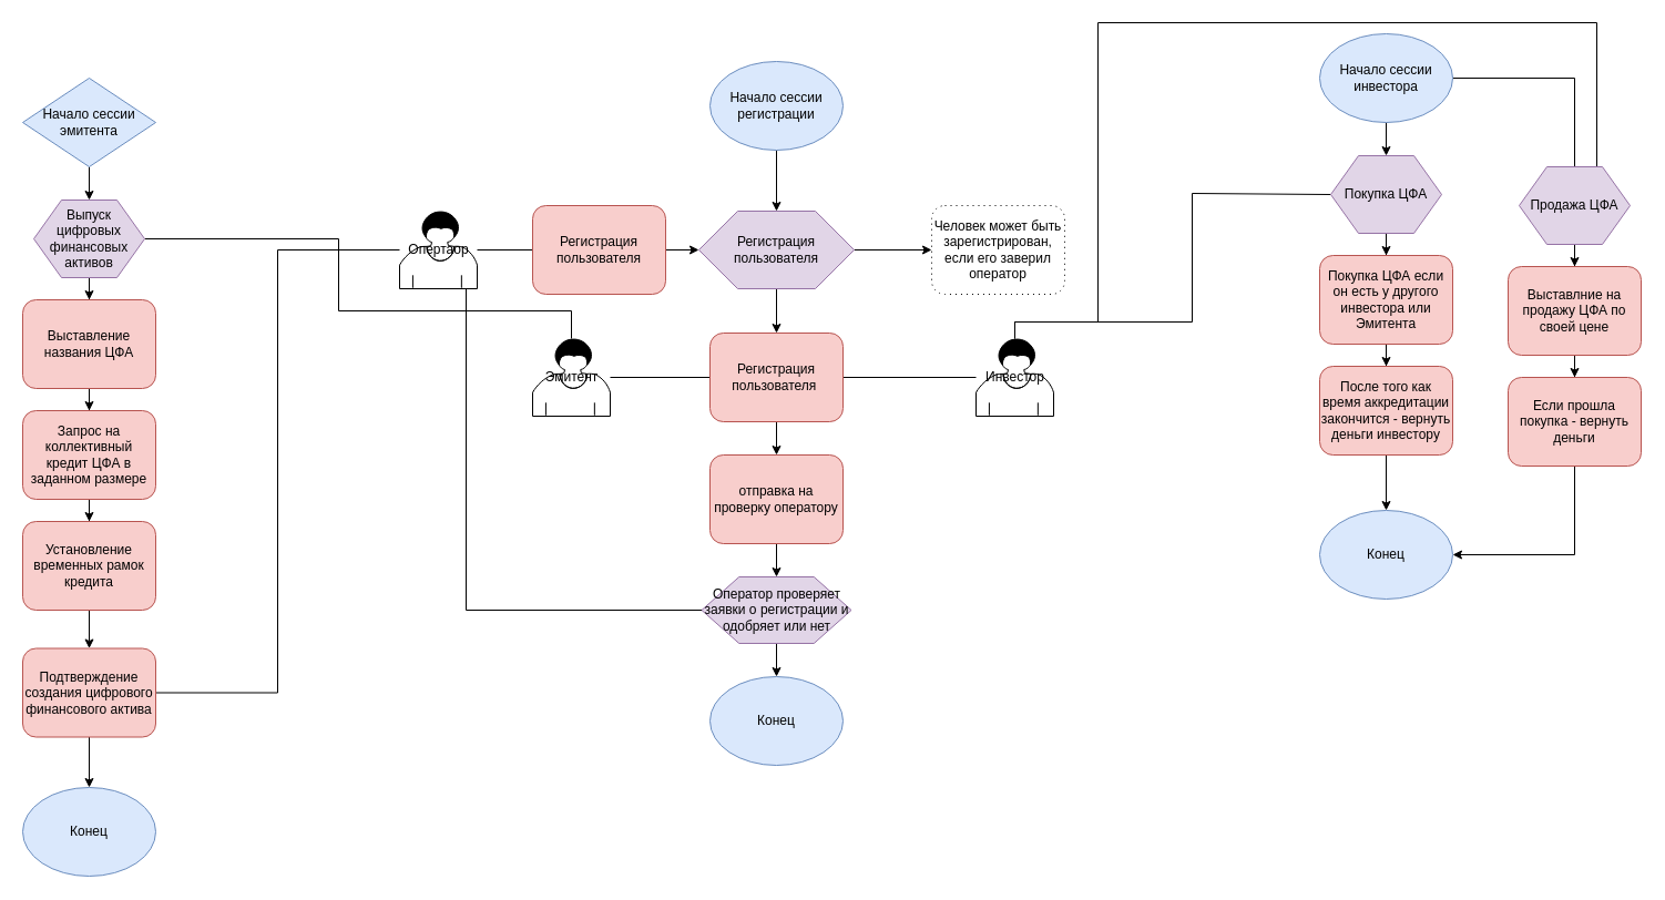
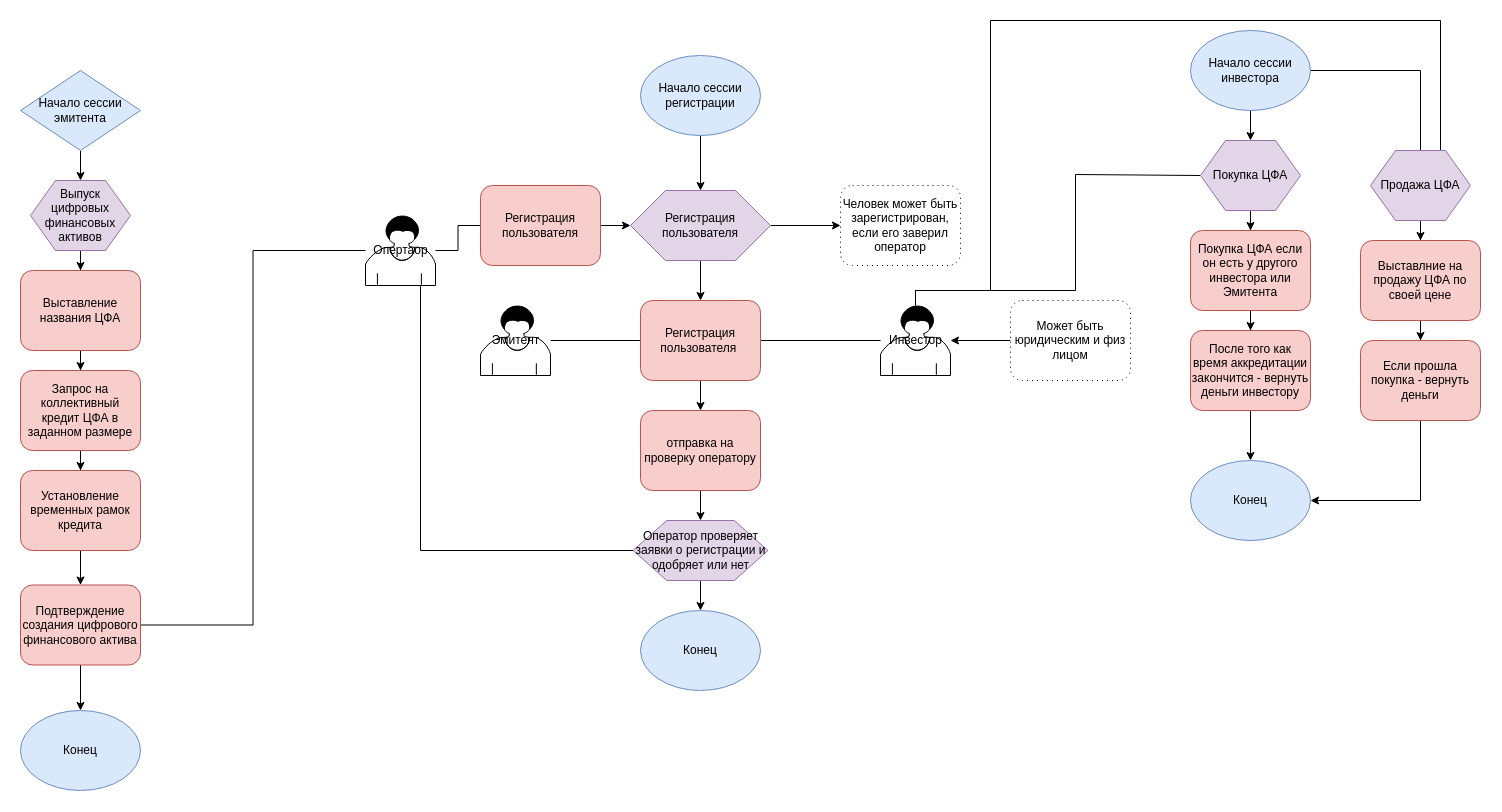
  <mxCell id="0" />
  <mxCell id="1" parent="0" />
  <mxCell id="2" style="edgeStyle=orthogonalEdgeStyle;rounded=0;orthogonalLoop=1;jettySize=auto;html=1;" parent="1" source="3" target="7" edge="1"><mxGeometry relative="1" as="geometry" /></mxCell>
  <mxCell id="3" value="Начало сессии регистрации" style="ellipse;whiteSpace=wrap;html=1;fillColor=#dae8fc;strokeColor=#6c8ebf;" parent="1" vertex="1"><mxGeometry x="640" y="55" width="120" height="80" as="geometry" /></mxCell>
  <mxCell id="4" value="Конец" style="ellipse;whiteSpace=wrap;html=1;fillColor=#dae8fc;strokeColor=#6c8ebf;" parent="1" vertex="1"><mxGeometry x="640" y="610" width="120" height="80" as="geometry" /></mxCell>
  <mxCell id="5" style="edgeStyle=orthogonalEdgeStyle;rounded=0;orthogonalLoop=1;jettySize=auto;html=1;entryX=0;entryY=0.5;entryDx=0;entryDy=0;" parent="1" source="7" target="8" edge="1"><mxGeometry relative="1" as="geometry" /></mxCell>
  <mxCell id="6" style="edgeStyle=orthogonalEdgeStyle;rounded=0;orthogonalLoop=1;jettySize=auto;html=1;entryX=0.5;entryY=0;entryDx=0;entryDy=0;" parent="1" source="7" target="25" edge="1"><mxGeometry relative="1" as="geometry" /></mxCell>
  <mxCell id="7" value="Регистрация пользователя" style="shape=hexagon;html=1;whiteSpace=wrap;perimeter=hexagonPerimeter;rounded=0;fillColor=#e1d5e7;strokeColor=#9673a6;" parent="1" vertex="1"><mxGeometry x="630" y="190" width="140" height="70" as="geometry" /></mxCell>
  <mxCell id="8" value="Человек может быть зарегистрирован, если его заверил оператор" style="shape=ext;rounded=1;html=1;whiteSpace=wrap;dashed=1;dashPattern=1 4;" parent="1" vertex="1"><mxGeometry x="840" y="185" width="120" height="80" as="geometry" /></mxCell>
  <mxCell id="9" style="edgeStyle=orthogonalEdgeStyle;rounded=0;orthogonalLoop=1;jettySize=auto;html=1;entryX=0.5;entryY=0;entryDx=0;entryDy=0;" parent="1" source="10" target="29" edge="1"><mxGeometry relative="1" as="geometry" /></mxCell>
  <mxCell id="10" value="отправка на проверку оператору" style="shape=ext;rounded=1;html=1;whiteSpace=wrap;fillColor=#f8cecc;strokeColor=#b85450;" parent="1" vertex="1"><mxGeometry x="640" y="410" width="120" height="80" as="geometry" /></mxCell>
  <mxCell id="11" style="edgeStyle=orthogonalEdgeStyle;rounded=0;orthogonalLoop=1;jettySize=auto;html=1;entryX=0;entryY=0.5;entryDx=0;entryDy=0;endArrow=none;endFill=0;" parent="1" source="13" target="25" edge="1"><mxGeometry relative="1" as="geometry" /></mxCell>
- <mxCell id="12" style="edgeStyle=orthogonalEdgeStyle;rounded=0;orthogonalLoop=1;jettySize=auto;html=1;entryX=1;entryY=0.5;entryDx=0;entryDy=0;endArrow=none;endFill=0;" parent="1" source="13" target="34" edge="1"><mxGeometry relative="1" as="geometry"><Array as="points"><mxPoint x="515" y="280" /><mxPoint x="305" y="280" /><mxPoint x="305" y="215" /></Array></mxGeometry></mxCell>
  <mxCell id="13" value="Эмитент" style="shape=mxgraph.bpmn.user_task;html=1;outlineConnect=0;" parent="1" vertex="1"><mxGeometry x="480" y="305" width="70" height="70" as="geometry" /></mxCell>
  <mxCell id="14" style="edgeStyle=orthogonalEdgeStyle;rounded=0;orthogonalLoop=1;jettySize=auto;html=1;entryX=1;entryY=0.5;entryDx=0;entryDy=0;endArrow=none;endFill=0;" parent="1" source="17" target="25" edge="1"><mxGeometry relative="1" as="geometry" /></mxCell>
  <mxCell id="15" style="edgeStyle=orthogonalEdgeStyle;rounded=0;orthogonalLoop=1;jettySize=auto;html=1;entryX=0;entryY=0.5;entryDx=0;entryDy=0;endArrow=none;endFill=0;" edge="1" parent="1" source="17" target="48"><mxGeometry relative="1" as="geometry"><Array as="points"><mxPoint x="915" y="290" /><mxPoint x="1075" y="290" /><mxPoint x="1075" y="174" /></Array></mxGeometry></mxCell>
  <mxCell id="16" style="edgeStyle=orthogonalEdgeStyle;rounded=0;orthogonalLoop=1;jettySize=auto;html=1;entryX=0.375;entryY=0;entryDx=0;entryDy=0;endArrow=none;endFill=0;" edge="1" parent="1" source="17" target="54"><mxGeometry relative="1" as="geometry"><Array as="points"><mxPoint x="915" y="290" /><mxPoint x="990" y="290" /><mxPoint x="990" y="20" /><mxPoint x="1440" y="20" /><mxPoint x="1440" y="150" /></Array></mxGeometry></mxCell>
  <mxCell id="17" value="Инвестор" style="shape=mxgraph.bpmn.user_task;html=1;outlineConnect=0;" parent="1" vertex="1"><mxGeometry x="880" y="305" width="70" height="70" as="geometry" /></mxCell>
  <mxCell id="18" style="edgeStyle=orthogonalEdgeStyle;rounded=0;orthogonalLoop=1;jettySize=auto;html=1;entryX=0;entryY=0.5;entryDx=0;entryDy=0;endArrow=none;endFill=0;" parent="1" source="21" target="23" edge="1"><mxGeometry relative="1" as="geometry" /></mxCell>
  <mxCell id="19" style="edgeStyle=orthogonalEdgeStyle;rounded=0;orthogonalLoop=1;jettySize=auto;html=1;entryX=0;entryY=0.5;entryDx=0;entryDy=0;endArrow=none;endFill=0;" parent="1" source="21" target="29" edge="1"><mxGeometry relative="1" as="geometry"><Array as="points"><mxPoint x="420" y="550" /></Array></mxGeometry></mxCell>
  <mxCell id="20" style="edgeStyle=orthogonalEdgeStyle;rounded=0;orthogonalLoop=1;jettySize=auto;html=1;entryX=1;entryY=0.5;entryDx=0;entryDy=0;endArrow=none;endFill=0;" parent="1" source="21" target="36" edge="1"><mxGeometry relative="1" as="geometry" /></mxCell>
- <mxCell id="21" value="Опертаор" style="shape=mxgraph.bpmn.user_task;html=1;outlineConnect=0;" parent="1" vertex="1"><mxGeometry x="360" y="190" width="70" height="70" as="geometry" /></mxCell>
+ <mxCell id="21" value="Опертаор" style="shape=mxgraph.bpmn.user_task;html=1;outlineConnect=0;" parent="1" vertex="1"><mxGeometry x="365" y="215" width="70" height="70" as="geometry" /></mxCell>
  <mxCell id="22" style="edgeStyle=orthogonalEdgeStyle;rounded=0;orthogonalLoop=1;jettySize=auto;html=1;entryX=0;entryY=0.5;entryDx=0;entryDy=0;" parent="1" source="23" target="7" edge="1"><mxGeometry relative="1" as="geometry" /></mxCell>
  <mxCell id="23" value="Регистрация пользователя" style="shape=ext;rounded=1;html=1;whiteSpace=wrap;fillColor=#f8cecc;strokeColor=#b85450;" parent="1" vertex="1"><mxGeometry x="480" y="185" width="120" height="80" as="geometry" /></mxCell>
  <mxCell id="24" style="edgeStyle=orthogonalEdgeStyle;rounded=0;orthogonalLoop=1;jettySize=auto;html=1;entryX=0.5;entryY=0;entryDx=0;entryDy=0;" parent="1" source="25" target="10" edge="1"><mxGeometry relative="1" as="geometry" /></mxCell>
  <mxCell id="25" value="Регистрация пользователя&amp;nbsp;" style="shape=ext;rounded=1;html=1;whiteSpace=wrap;fillColor=#f8cecc;strokeColor=#b85450;" parent="1" vertex="1"><mxGeometry x="640" y="300" width="120" height="80" as="geometry" /></mxCell>
+ <mxCell id="26" style="edgeStyle=orthogonalEdgeStyle;rounded=0;orthogonalLoop=1;jettySize=auto;html=1;" parent="1" source="27" target="17" edge="1"><mxGeometry relative="1" as="geometry" /></mxCell>
+ <mxCell id="27" value="Может быть юридическим и физ лицом" style="shape=ext;rounded=1;html=1;whiteSpace=wrap;dashed=1;dashPattern=1 4;" parent="1" vertex="1"><mxGeometry x="1010" y="300" width="120" height="80" as="geometry" /></mxCell>
  <mxCell id="28" style="edgeStyle=orthogonalEdgeStyle;rounded=0;orthogonalLoop=1;jettySize=auto;html=1;entryX=0.5;entryY=0;entryDx=0;entryDy=0;endArrow=classic;endFill=1;" parent="1" source="29" target="4" edge="1"><mxGeometry relative="1" as="geometry" /></mxCell>
  <mxCell id="29" value="Оператор проверяет заявки о регистрации и одобряет или нет" style="shape=hexagon;html=1;whiteSpace=wrap;perimeter=hexagonPerimeter;rounded=0;fillColor=#e1d5e7;strokeColor=#9673a6;" parent="1" vertex="1"><mxGeometry x="632.5" y="520" width="135" height="60" as="geometry" /></mxCell>
  <mxCell id="30" style="edgeStyle=orthogonalEdgeStyle;rounded=0;orthogonalLoop=1;jettySize=auto;html=1;entryX=0.5;entryY=0;entryDx=0;entryDy=0;endArrow=classic;endFill=1;" parent="1" source="31" target="34" edge="1"><mxGeometry relative="1" as="geometry" /></mxCell>
  <mxCell id="31" value="Начало сессии эмитента" style="rhombus;whiteSpace=wrap;html=1;fillColor=#dae8fc;strokeColor=#6c8ebf;" parent="1" vertex="1"><mxGeometry x="20" y="70" width="120" height="80" as="geometry" /></mxCell>
  <mxCell id="32" value="Конец" style="ellipse;whiteSpace=wrap;html=1;fillColor=#dae8fc;strokeColor=#6c8ebf;" parent="1" vertex="1"><mxGeometry x="20" y="710" width="120" height="80" as="geometry" /></mxCell>
  <mxCell id="33" style="edgeStyle=orthogonalEdgeStyle;rounded=0;orthogonalLoop=1;jettySize=auto;html=1;endArrow=classic;endFill=1;" parent="1" source="34" target="38" edge="1"><mxGeometry relative="1" as="geometry" /></mxCell>
  <mxCell id="34" value="Выпуск цифровых финансовых активов" style="shape=hexagon;html=1;whiteSpace=wrap;perimeter=hexagonPerimeter;rounded=0;fillColor=#e1d5e7;strokeColor=#9673a6;" parent="1" vertex="1"><mxGeometry x="30" y="180" width="100" height="70" as="geometry" /></mxCell>
  <mxCell id="35" style="edgeStyle=orthogonalEdgeStyle;rounded=0;orthogonalLoop=1;jettySize=auto;html=1;endArrow=classic;endFill=1;" parent="1" source="36" target="32" edge="1"><mxGeometry relative="1" as="geometry" /></mxCell>
  <mxCell id="36" value="Подтверждение создания цифрового финансового актива" style="shape=ext;rounded=1;html=1;whiteSpace=wrap;fontFamily=Helvetica;fontSize=12;align=center;strokeColor=#b85450;fillColor=#f8cecc;" parent="1" vertex="1"><mxGeometry x="20" y="584.5" width="120" height="80" as="geometry" /></mxCell>
  <mxCell id="37" style="edgeStyle=orthogonalEdgeStyle;rounded=0;orthogonalLoop=1;jettySize=auto;html=1;endArrow=classic;endFill=1;" parent="1" source="38" target="40" edge="1"><mxGeometry relative="1" as="geometry" /></mxCell>
  <mxCell id="38" value="Выставление названия ЦФА" style="shape=ext;rounded=1;html=1;whiteSpace=wrap;fillColor=#f8cecc;strokeColor=#b85450;" parent="1" vertex="1"><mxGeometry x="20" y="270" width="120" height="80" as="geometry" /></mxCell>
  <mxCell id="39" style="edgeStyle=orthogonalEdgeStyle;rounded=0;orthogonalLoop=1;jettySize=auto;html=1;entryX=0.5;entryY=0;entryDx=0;entryDy=0;endArrow=classic;endFill=1;" parent="1" source="40" target="42" edge="1"><mxGeometry relative="1" as="geometry" /></mxCell>
  <mxCell id="40" value="Запрос на коллективный кредит ЦФА в заданном размере" style="shape=ext;rounded=1;html=1;whiteSpace=wrap;fillColor=#f8cecc;strokeColor=#b85450;" parent="1" vertex="1"><mxGeometry x="20" y="370" width="120" height="80" as="geometry" /></mxCell>
  <mxCell id="41" style="edgeStyle=orthogonalEdgeStyle;rounded=0;orthogonalLoop=1;jettySize=auto;html=1;endArrow=classic;endFill=1;" parent="1" source="42" target="36" edge="1"><mxGeometry relative="1" as="geometry" /></mxCell>
  <mxCell id="42" value="Установление временных рамок кредита" style="shape=ext;rounded=1;html=1;whiteSpace=wrap;fillColor=#f8cecc;strokeColor=#b85450;" parent="1" vertex="1"><mxGeometry x="20" y="470" width="120" height="80" as="geometry" /></mxCell>
  <mxCell id="43" style="edgeStyle=orthogonalEdgeStyle;rounded=0;orthogonalLoop=1;jettySize=auto;html=1;entryX=0.5;entryY=0;entryDx=0;entryDy=0;endArrow=classic;endFill=1;" edge="1" parent="1" source="45" target="48"><mxGeometry relative="1" as="geometry" /></mxCell>
  <mxCell id="44" style="edgeStyle=orthogonalEdgeStyle;rounded=0;orthogonalLoop=1;jettySize=auto;html=1;entryX=0.5;entryY=0;entryDx=0;entryDy=0;endArrow=none;endFill=1;" edge="1" parent="1" source="45" target="54"><mxGeometry relative="1" as="geometry" /></mxCell>
  <mxCell id="45" value="Начало сессии инвестора" style="ellipse;whiteSpace=wrap;html=1;fillColor=#dae8fc;strokeColor=#6c8ebf;" vertex="1" parent="1"><mxGeometry x="1190" y="30" width="120" height="80" as="geometry" /></mxCell>
  <mxCell id="46" value="Конец" style="ellipse;whiteSpace=wrap;html=1;fillColor=#dae8fc;strokeColor=#6c8ebf;" vertex="1" parent="1"><mxGeometry x="1190" y="460" width="120" height="80" as="geometry" /></mxCell>
  <mxCell id="47" style="edgeStyle=orthogonalEdgeStyle;rounded=0;orthogonalLoop=1;jettySize=auto;html=1;endArrow=classic;endFill=1;" edge="1" parent="1" source="48" target="50"><mxGeometry relative="1" as="geometry" /></mxCell>
  <mxCell id="48" value="Покупка ЦФА" style="shape=hexagon;html=1;whiteSpace=wrap;perimeter=hexagonPerimeter;rounded=0;fillColor=#e1d5e7;strokeColor=#9673a6;" vertex="1" parent="1"><mxGeometry x="1200" y="140" width="100" height="70" as="geometry" /></mxCell>
  <mxCell id="49" style="edgeStyle=orthogonalEdgeStyle;rounded=0;orthogonalLoop=1;jettySize=auto;html=1;endArrow=classic;endFill=1;" edge="1" parent="1" source="50" target="52"><mxGeometry relative="1" as="geometry" /></mxCell>
  <mxCell id="50" value="Покупка ЦФА если он есть у другого инвестора или Эмитента" style="shape=ext;rounded=1;html=1;whiteSpace=wrap;fillColor=#f8cecc;strokeColor=#b85450;" vertex="1" parent="1"><mxGeometry x="1190" y="230" width="120" height="80" as="geometry" /></mxCell>
  <mxCell id="51" style="edgeStyle=orthogonalEdgeStyle;rounded=0;orthogonalLoop=1;jettySize=auto;html=1;entryX=0.5;entryY=0;entryDx=0;entryDy=0;endArrow=classic;endFill=1;" edge="1" parent="1" source="52" target="46"><mxGeometry relative="1" as="geometry" /></mxCell>
  <mxCell id="52" value="После того как время аккредитации закончится - вернуть деньги инвестору" style="shape=ext;rounded=1;html=1;whiteSpace=wrap;fillColor=#f8cecc;strokeColor=#b85450;" vertex="1" parent="1"><mxGeometry x="1190" y="330" width="120" height="80" as="geometry" /></mxCell>
  <mxCell id="53" style="edgeStyle=orthogonalEdgeStyle;rounded=0;orthogonalLoop=1;jettySize=auto;html=1;entryX=0.5;entryY=0;entryDx=0;entryDy=0;endArrow=classic;endFill=1;" edge="1" parent="1" source="54" target="56"><mxGeometry relative="1" as="geometry" /></mxCell>
  <mxCell id="54" value="Продажа ЦФА" style="shape=hexagon;html=1;whiteSpace=wrap;perimeter=hexagonPerimeter;rounded=0;fillColor=#e1d5e7;strokeColor=#9673a6;" vertex="1" parent="1"><mxGeometry x="1370" y="150" width="100" height="70" as="geometry" /></mxCell>
  <mxCell id="55" style="edgeStyle=orthogonalEdgeStyle;rounded=0;orthogonalLoop=1;jettySize=auto;html=1;entryX=0.5;entryY=0;entryDx=0;entryDy=0;endArrow=classic;endFill=1;" edge="1" parent="1" source="56" target="58"><mxGeometry relative="1" as="geometry" /></mxCell>
  <mxCell id="56" value="Выставлние на продажу ЦФА по своей цене" style="shape=ext;rounded=1;html=1;whiteSpace=wrap;fillColor=#f8cecc;strokeColor=#b85450;" vertex="1" parent="1"><mxGeometry x="1360" y="240" width="120" height="80" as="geometry" /></mxCell>
  <mxCell id="57" style="edgeStyle=orthogonalEdgeStyle;rounded=0;orthogonalLoop=1;jettySize=auto;html=1;endArrow=classic;endFill=1;" edge="1" parent="1" source="58" target="46"><mxGeometry relative="1" as="geometry"><Array as="points"><mxPoint x="1420" y="500" /></Array></mxGeometry></mxCell>
  <mxCell id="58" value="Если прошла покупка - вернуть деньги" style="shape=ext;rounded=1;html=1;whiteSpace=wrap;fillColor=#f8cecc;strokeColor=#b85450;" vertex="1" parent="1"><mxGeometry x="1360" y="340" width="120" height="80" as="geometry" /></mxCell>
